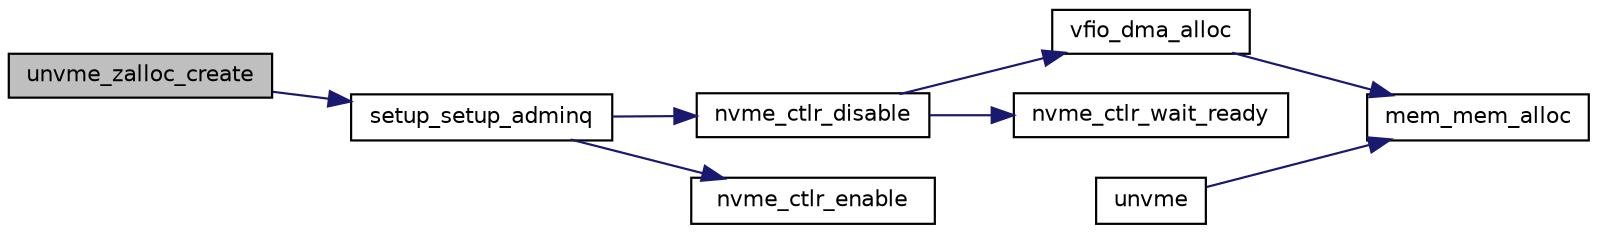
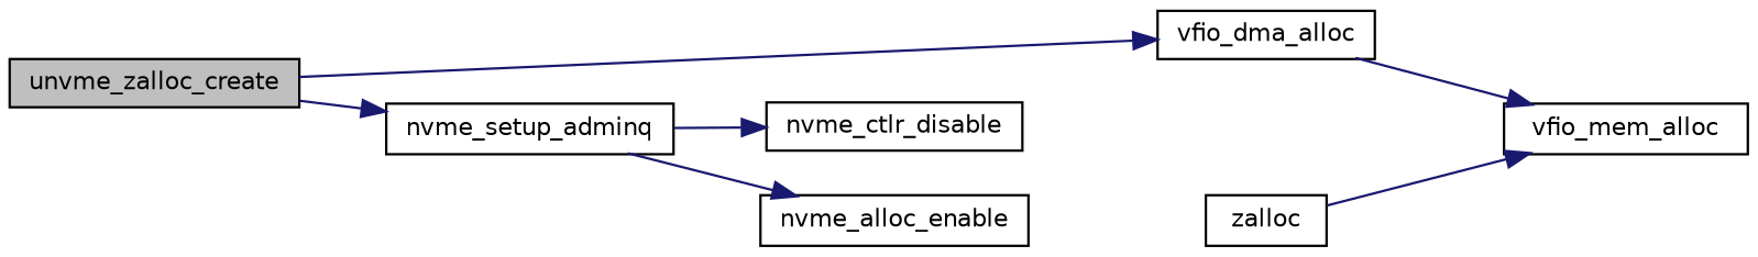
  digraph {
    rankdir=LR
    node [color=black fillcolor=white fontname=Helvetica fontsize=10 shape=record style=filled]
    edge [color=midnightblue fontname=Helvetica fontsize=10 labelfontname=Helvetica labelfontsize=10 style=solid]
    n1 [fillcolor=grey75 fontcolor=black height=0.2 label=unvme_zalloc_create width=0.4]
    n2 [height=0.2 label=vfio_dma_alloc width=0.4]
-   n3 [height=0.2 label=setup_setup_adminq width=0.4]
-   n4 [height=0.2 label=mem_mem_alloc width=0.4]
+   n3 [height=0.2 label=nvme_setup_adminq width=0.4]
+   n4 [height=0.2 label=vfio_mem_alloc width=0.4]
    n5 [height=0.2 label=nvme_ctlr_disable width=0.4]
-   n6 [height=0.2 label=nvme_ctlr_enable width=0.4]
-   n7 [height=0.2 label=unvme width=0.4]
-   n8 [height=0.2 label=nvme_ctlr_wait_ready width=0.4]
-   n5 -> n2
+   n6 [height=0.2 label=nvme_alloc_enable width=0.4]
+   n7 [height=0.2 label=zalloc width=0.4]
+   n1 -> n2
    n1 -> n3
    n2 -> n4
    n3 -> n5
    n3 -> n6
-   n5 -> n8
    n7 -> n4
  }
